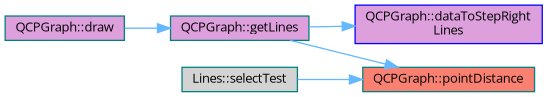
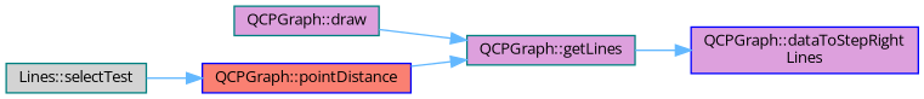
  digraph {
    fontname="Open Sans"
    rankdir=RL
    node [color=teal fillcolor=plum fontname="Open Sans" fontsize=10 shape=box style=filled]
    edge [color=steelblue1 dir=back fontname="Open Sans" fontsize=10 labelfontname=Helvetica labelfontsize=10 style=solid]
    n1 [color=blue fontcolor=black height=0.2 label="QCPGraph::dataToStepRight\lLines" width=0.4]
    n2 [height=0.2 label="QCPGraph::getLines" width=0.4]
    n3 [height=0.2 label="QCPGraph::draw" width=0.4]
-   n4 [fillcolor=salmon height=0.2 label="QCPGraph::pointDistance" width=0.4]
+   n4 [color=blue fillcolor=salmon height=0.2 label="QCPGraph::pointDistance" width=0.4]
    n5 [fillcolor=lightgrey height=0.2 label="Lines::selectTest" width=0.4]
    n1 -> n2
    n2 -> n3
-   n4 -> n2
+   n2 -> n4
    n4 -> n5
  }
